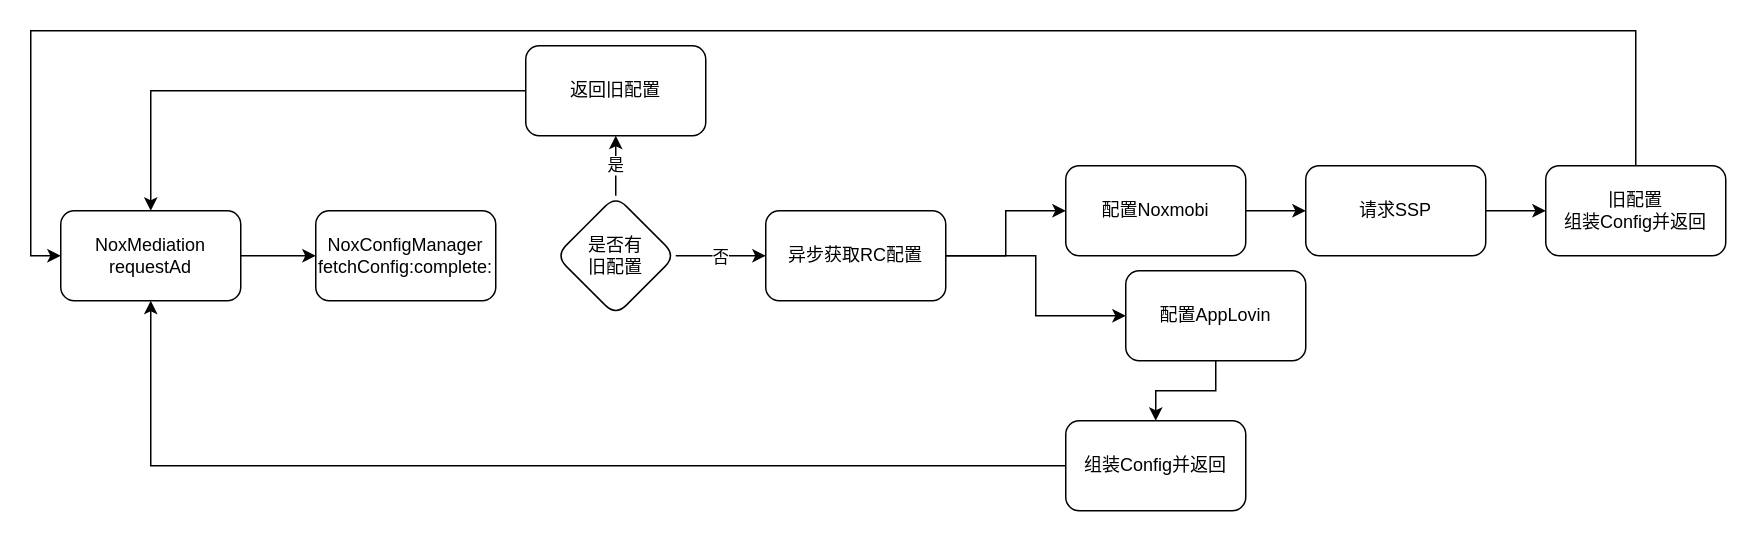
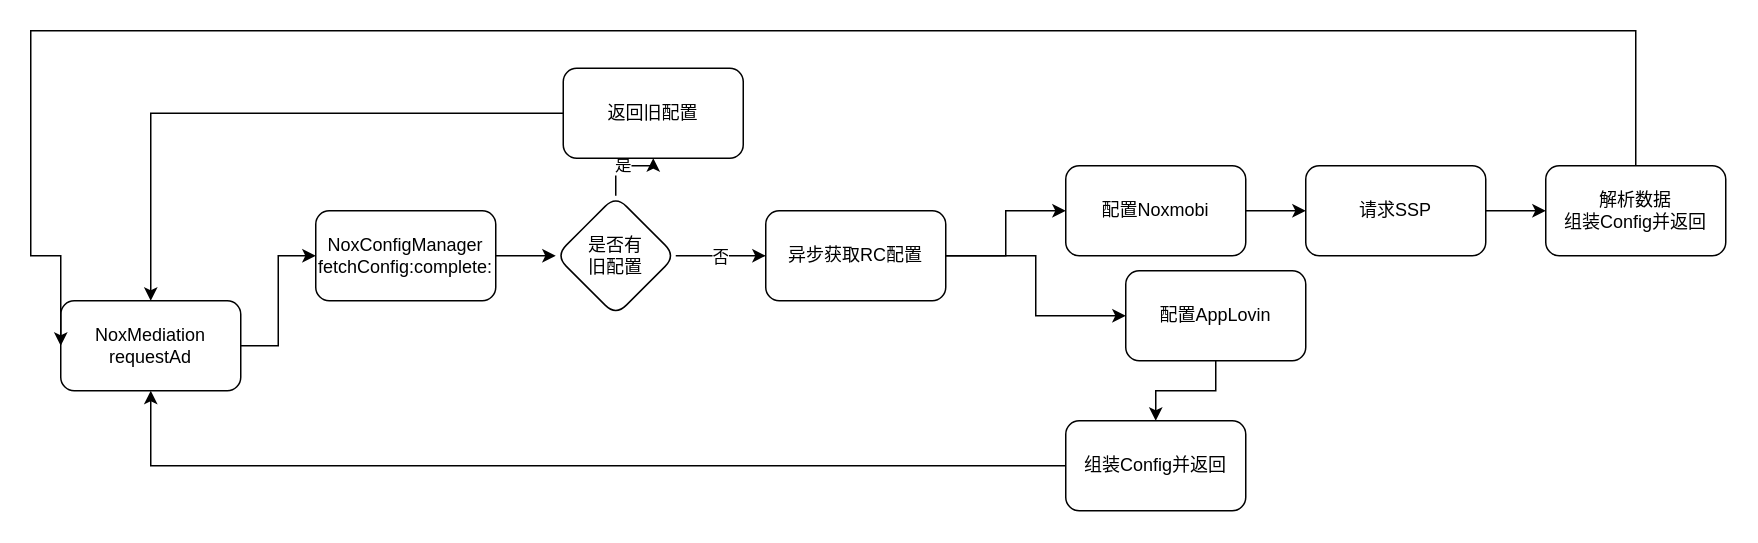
  <mxCell id="0" />
  <mxCell id="1" parent="0" />
  <mxCell id="2" value="" style="edgeStyle=orthogonalEdgeStyle;rounded=0;orthogonalLoop=1;jettySize=auto;html=1;" edge="1" parent="1" source="3" target="5"><mxGeometry relative="1" as="geometry" /></mxCell>
- <mxCell id="3" value="NoxMediation&lt;br&gt;requestAd" style="rounded=1;whiteSpace=wrap;html=1;" vertex="1" parent="1"><mxGeometry x="40" y="140" width="120" height="60" as="geometry" /></mxCell>
+ <mxCell id="3" value="NoxMediation&lt;br&gt;requestAd" style="rounded=1;whiteSpace=wrap;html=1;" vertex="1" parent="1"><mxGeometry x="40" y="200" width="120" height="60" as="geometry" /></mxCell>
+ <mxCell id="4" value="" style="edgeStyle=orthogonalEdgeStyle;rounded=0;orthogonalLoop=1;jettySize=auto;html=1;" edge="1" parent="1" source="5" target="9"><mxGeometry relative="1" as="geometry" /></mxCell>
  <mxCell id="5" value="NoxConfigManager&lt;br&gt;fetchConfig:complete:" style="whiteSpace=wrap;html=1;rounded=1;" vertex="1" parent="1"><mxGeometry x="210" y="140" width="120" height="60" as="geometry" /></mxCell>
  <mxCell id="6" value="是" style="edgeStyle=orthogonalEdgeStyle;rounded=0;orthogonalLoop=1;jettySize=auto;html=1;" edge="1" parent="1" source="9" target="11"><mxGeometry relative="1" as="geometry"><mxPoint as="offset" /></mxGeometry></mxCell>
  <mxCell id="7" value="" style="edgeStyle=orthogonalEdgeStyle;rounded=0;orthogonalLoop=1;jettySize=auto;html=1;" edge="1" parent="1" source="9" target="14"><mxGeometry relative="1" as="geometry" /></mxCell>
  <mxCell id="8" value="否" style="edgeLabel;html=1;align=center;verticalAlign=middle;resizable=0;points=[];" vertex="1" connectable="0" parent="7"><mxGeometry x="-0.033" relative="1" as="geometry"><mxPoint as="offset" /></mxGeometry></mxCell>
  <mxCell id="9" value="是否有&lt;br&gt;旧配置" style="rhombus;whiteSpace=wrap;html=1;rounded=1;" vertex="1" parent="1"><mxGeometry x="370" y="130" width="80" height="80" as="geometry" /></mxCell>
  <mxCell id="10" style="edgeStyle=orthogonalEdgeStyle;rounded=0;orthogonalLoop=1;jettySize=auto;html=1;entryX=0.5;entryY=0;entryDx=0;entryDy=0;" edge="1" parent="1" source="11" target="3"><mxGeometry relative="1" as="geometry" /></mxCell>
- <mxCell id="11" value="返回旧配置" style="whiteSpace=wrap;html=1;rounded=1;" vertex="1" parent="1"><mxGeometry x="350" y="30" width="120" height="60" as="geometry" /></mxCell>
+ <mxCell id="11" value="返回旧配置" style="whiteSpace=wrap;html=1;rounded=1;" vertex="1" parent="1"><mxGeometry x="375" y="45" width="120" height="60" as="geometry" /></mxCell>
  <mxCell id="12" value="" style="edgeStyle=orthogonalEdgeStyle;rounded=0;orthogonalLoop=1;jettySize=auto;html=1;" edge="1" parent="1" source="14" target="16"><mxGeometry relative="1" as="geometry" /></mxCell>
  <mxCell id="13" value="" style="edgeStyle=orthogonalEdgeStyle;rounded=0;orthogonalLoop=1;jettySize=auto;html=1;" edge="1" parent="1" source="14" target="18"><mxGeometry relative="1" as="geometry" /></mxCell>
  <mxCell id="14" value="异步获取RC配置" style="whiteSpace=wrap;html=1;rounded=1;" vertex="1" parent="1"><mxGeometry x="510" y="140" width="120" height="60" as="geometry" /></mxCell>
  <mxCell id="15" value="" style="edgeStyle=orthogonalEdgeStyle;rounded=0;orthogonalLoop=1;jettySize=auto;html=1;" edge="1" parent="1" source="16" target="22"><mxGeometry relative="1" as="geometry" /></mxCell>
  <mxCell id="16" value="配置Noxmobi" style="whiteSpace=wrap;html=1;rounded=1;" vertex="1" parent="1"><mxGeometry x="710" y="110" width="120" height="60" as="geometry" /></mxCell>
  <mxCell id="17" value="" style="edgeStyle=orthogonalEdgeStyle;rounded=0;orthogonalLoop=1;jettySize=auto;html=1;" edge="1" parent="1" source="18" target="20"><mxGeometry relative="1" as="geometry" /></mxCell>
  <mxCell id="18" value="配置AppLovin" style="whiteSpace=wrap;html=1;rounded=1;" vertex="1" parent="1"><mxGeometry x="750" y="180" width="120" height="60" as="geometry" /></mxCell>
  <mxCell id="19" style="edgeStyle=orthogonalEdgeStyle;rounded=0;orthogonalLoop=1;jettySize=auto;html=1;entryX=0.5;entryY=1;entryDx=0;entryDy=0;" edge="1" parent="1" source="20" target="3"><mxGeometry relative="1" as="geometry" /></mxCell>
  <mxCell id="20" value="组装Config并返回" style="whiteSpace=wrap;html=1;rounded=1;" vertex="1" parent="1"><mxGeometry x="710" y="280" width="120" height="60" as="geometry" /></mxCell>
  <mxCell id="21" value="" style="edgeStyle=orthogonalEdgeStyle;rounded=0;orthogonalLoop=1;jettySize=auto;html=1;" edge="1" parent="1" source="22"><mxGeometry relative="1" as="geometry"><mxPoint x="1030" y="140" as="targetPoint" /></mxGeometry></mxCell>
  <mxCell id="22" value="请求SSP" style="whiteSpace=wrap;html=1;rounded=1;" vertex="1" parent="1"><mxGeometry x="870" y="110" width="120" height="60" as="geometry" /></mxCell>
  <mxCell id="23" style="edgeStyle=orthogonalEdgeStyle;rounded=0;orthogonalLoop=1;jettySize=auto;html=1;entryX=0;entryY=0.5;entryDx=0;entryDy=0;" edge="1" parent="1" source="24" target="3"><mxGeometry relative="1" as="geometry"><Array as="points"><mxPoint x="1090" y="20" /><mxPoint x="20" y="20" /><mxPoint x="20" y="170" /></Array></mxGeometry></mxCell>
- <mxCell id="24" value="旧配置&lt;br&gt;组装Config并返回" style="whiteSpace=wrap;html=1;rounded=1;" vertex="1" parent="1"><mxGeometry x="1030" y="110" width="120" height="60" as="geometry" /></mxCell>
+ <mxCell id="24" value="解析数据&lt;br&gt;组装Config并返回" style="whiteSpace=wrap;html=1;rounded=1;" vertex="1" parent="1"><mxGeometry x="1030" y="110" width="120" height="60" as="geometry" /></mxCell>
